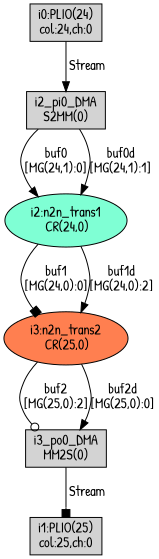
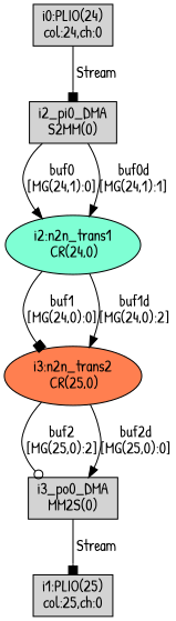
  digraph {
    fontname="Patrick Hand"
    node [fillcolor=lightgrey fontname="Patrick Hand" shape=box style=filled]
    edge [arrowhead=normal fontname="Patrick Hand"]
    "i0:PLIO(24)\ncol:24,ch:0"
    "i2_pi0_DMA\nS2MM(0)"
    "i2:n2n_trans1\n CR(24,0)" [fillcolor=aquamarine shape=""]
    "i3:n2n_trans2\n CR(25,0)" [fillcolor=coral shape=""]
    "i3_po0_DMA\nMM2S(0)"
    "i1:PLIO(25)\ncol:25,ch:0"
-   "i0:PLIO(24)\ncol:24,ch:0" -> "i2_pi0_DMA\nS2MM(0)" [label=" Stream"]
+   "i0:PLIO(24)\ncol:24,ch:0" -> "i2_pi0_DMA\nS2MM(0)" [arrowhead=box label=" Stream"]
    "i2_pi0_DMA\nS2MM(0)" -> "i2:n2n_trans1\n CR(24,0)" [label="buf0\n[MG(24,1):0]"]
    "i2_pi0_DMA\nS2MM(0)" -> "i2:n2n_trans1\n CR(24,0)" [label="buf0d\n[MG(24,1):1]"]
    "i2:n2n_trans1\n CR(24,0)" -> "i3:n2n_trans2\n CR(25,0)" [arrowhead=box label="buf1\n[MG(24,0):0]"]
    "i2:n2n_trans1\n CR(24,0)" -> "i3:n2n_trans2\n CR(25,0)" [label="buf1d\n[MG(24,0):2]"]
    "i3:n2n_trans2\n CR(25,0)" -> "i3_po0_DMA\nMM2S(0)" [arrowhead=odot label="buf2\n[MG(25,0):2]"]
    "i3:n2n_trans2\n CR(25,0)" -> "i3_po0_DMA\nMM2S(0)" [label="buf2d\n[MG(25,0):0]"]
    "i3_po0_DMA\nMM2S(0)" -> "i1:PLIO(25)\ncol:25,ch:0" [arrowhead=box label=" Stream"]
  }
